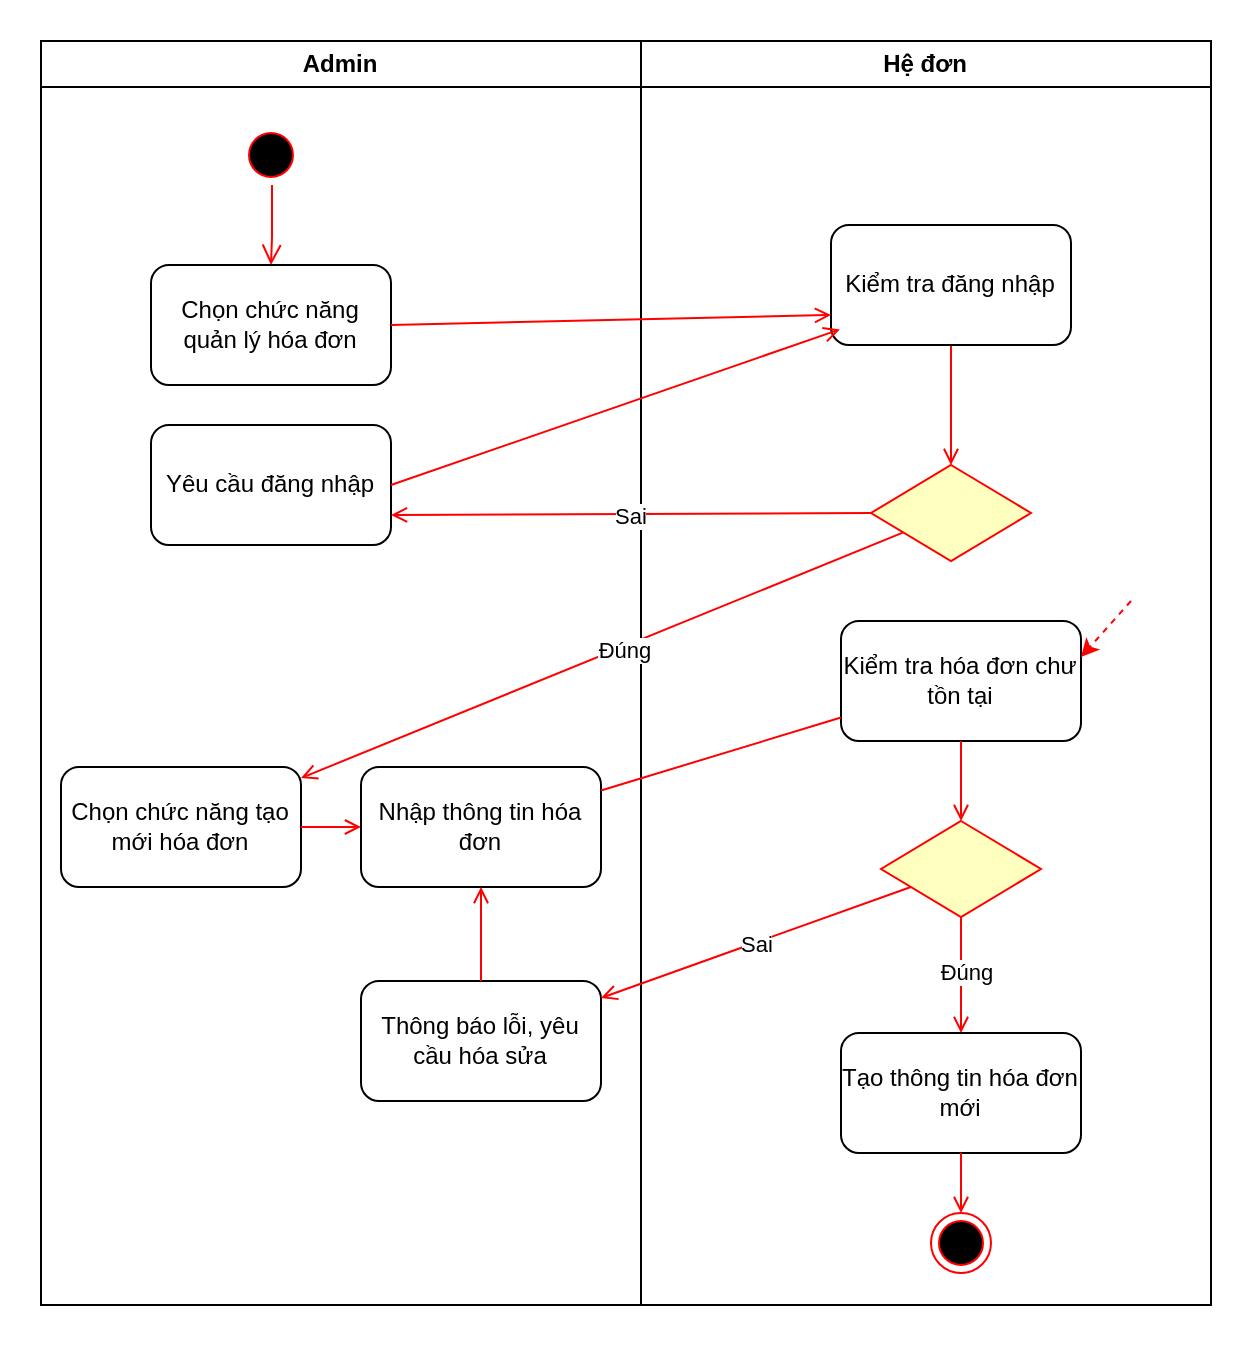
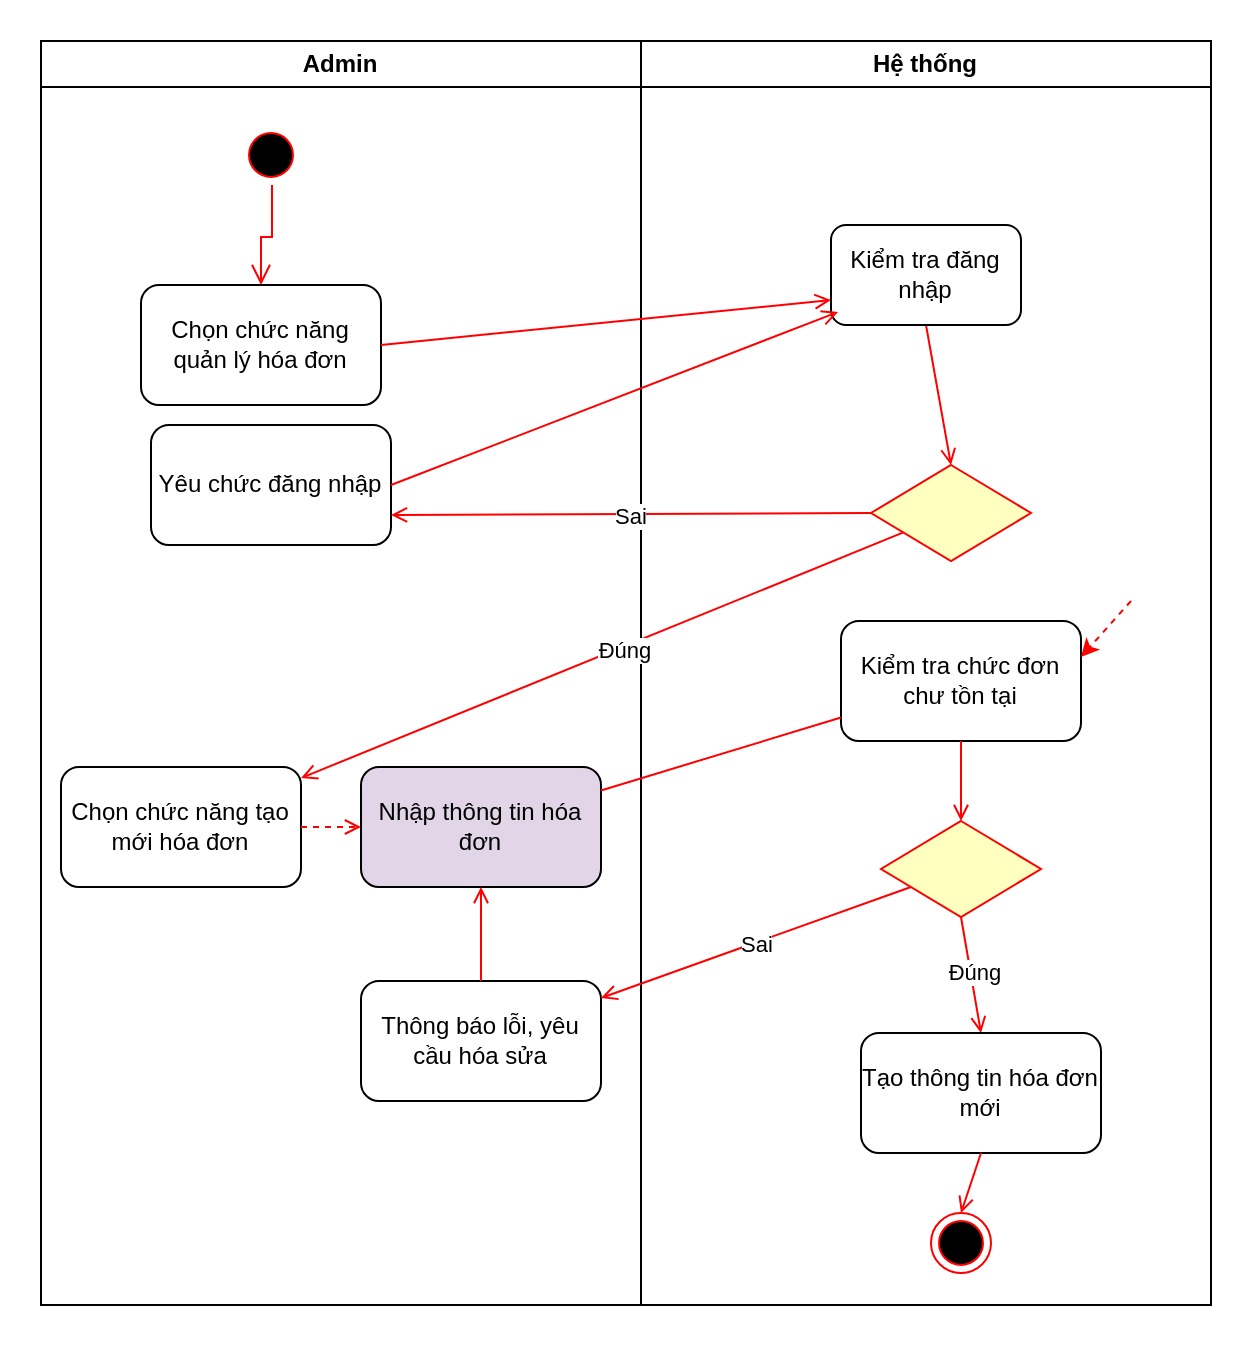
  <mxCell id="0" />
  <mxCell id="1" parent="0" />
  <mxCell id="2" value="Admin" style="swimlane;whiteSpace=wrap" parent="1" vertex="1"><mxGeometry x="20" y="20" width="300" height="632" as="geometry" /></mxCell>
  <mxCell id="3" value="" style="ellipse;shape=startState;fillColor=#000000;strokeColor=#ff0000;" parent="2" vertex="1"><mxGeometry x="100" y="42" width="30" height="30" as="geometry" /></mxCell>
  <mxCell id="4" value="" style="edgeStyle=elbowEdgeStyle;elbow=vertical;verticalAlign=bottom;endArrow=open;endSize=8;strokeColor=#FF0000;endFill=1;rounded=0;entryX=0.5;entryY=0;entryDx=0;entryDy=0;" parent="2" target="5" edge="1"><mxGeometry x="100" y="40" as="geometry"><mxPoint x="114.5" y="110" as="targetPoint" /><mxPoint x="115.5" y="72" as="sourcePoint" /><Array as="points"><mxPoint x="95" y="98" /></Array></mxGeometry></mxCell>
- <mxCell id="5" value="Chọn chức năng quản lý hóa đơn" style="rounded=1;whiteSpace=wrap;html=1;" parent="2" vertex="1"><mxGeometry x="55" y="112" width="120" height="60" as="geometry" /></mxCell>
- <mxCell id="6" value="Yêu cầu đăng nhập" style="rounded=1;whiteSpace=wrap;html=1;" parent="2" vertex="1"><mxGeometry x="55" y="192" width="120" height="60" as="geometry" /></mxCell>
+ <mxCell id="5" value="Chọn chức năng quản lý hóa đơn" style="rounded=1;whiteSpace=wrap;html=1;" parent="2" vertex="1"><mxGeometry x="50" y="122" width="120" height="60" as="geometry" /></mxCell>
+ <mxCell id="6" value="Yêu chức đăng nhập" style="rounded=1;whiteSpace=wrap;html=1;" parent="2" vertex="1"><mxGeometry x="55" y="192" width="120" height="60" as="geometry" /></mxCell>
  <mxCell id="7" value="Chọn chức năng tạo mới hóa đơn" style="rounded=1;whiteSpace=wrap;html=1;" parent="2" vertex="1"><mxGeometry x="10" y="363" width="120" height="60" as="geometry" /></mxCell>
- <mxCell id="8" value="" style="endArrow=open;strokeColor=#FF0000;endFill=1;rounded=0;exitX=1;exitY=0.5;exitDx=0;exitDy=0;entryX=0;entryY=0.5;entryDx=0;entryDy=0;" parent="2" source="7" target="9" edge="1"><mxGeometry relative="1" as="geometry"><mxPoint x="205" y="400" as="sourcePoint" /><mxPoint x="180" y="393" as="targetPoint" /><Array as="points" /></mxGeometry></mxCell>
- <mxCell id="9" value="Nhập thông tin hóa đơn" style="rounded=1;whiteSpace=wrap;html=1;" parent="2" vertex="1"><mxGeometry x="160" y="363" width="120" height="60" as="geometry" /></mxCell>
+ <mxCell id="8" value="" style="endArrow=open;strokeColor=#FF0000;endFill=1;rounded=0;exitX=1;exitY=0.5;exitDx=0;exitDy=0;entryX=0;entryY=0.5;entryDx=0;entryDy=0;dashed=1;" parent="2" source="7" target="9" edge="1"><mxGeometry relative="1" as="geometry"><mxPoint x="205" y="400" as="sourcePoint" /><mxPoint x="180" y="393" as="targetPoint" /><Array as="points" /></mxGeometry></mxCell>
+ <mxCell id="9" value="Nhập thông tin hóa đơn" style="rounded=1;whiteSpace=wrap;html=1;fillColor=#e1d5e7;" parent="2" vertex="1"><mxGeometry x="160" y="363" width="120" height="60" as="geometry" /></mxCell>
  <mxCell id="10" value="Thông báo lỗi, yêu cầu hóa sửa" style="rounded=1;whiteSpace=wrap;html=1;" parent="2" vertex="1"><mxGeometry x="160" y="470" width="120" height="60" as="geometry" /></mxCell>
  <mxCell id="11" value="" style="endArrow=open;strokeColor=#FF0000;endFill=1;rounded=0;exitX=0.5;exitY=0;exitDx=0;exitDy=0;entryX=0.5;entryY=1;entryDx=0;entryDy=0;" parent="2" source="10" target="9" edge="1"><mxGeometry relative="1" as="geometry"><mxPoint x="290" y="403" as="sourcePoint" /><mxPoint x="410" y="330" as="targetPoint" /><Array as="points" /></mxGeometry></mxCell>
- <mxCell id="12" value="Hệ đơn" style="swimlane;whiteSpace=wrap;startSize=23;" parent="1" vertex="1"><mxGeometry x="320" y="20" width="285" height="632" as="geometry" /></mxCell>
+ <mxCell id="12" value="Hệ thống" style="swimlane;whiteSpace=wrap;startSize=23;" parent="1" vertex="1"><mxGeometry x="320" y="20" width="285" height="632" as="geometry" /></mxCell>
  <mxCell id="13" value="" style="endArrow=open;strokeColor=#FF0000;endFill=1;rounded=0;exitX=0.5;exitY=1;exitDx=0;exitDy=0;entryX=0.5;entryY=0;entryDx=0;entryDy=0;" parent="12" source="14" target="15" edge="1"><mxGeometry relative="1" as="geometry"><mxPoint x="126.1" y="121.26" as="sourcePoint" /><mxPoint x="130.0" y="172.0" as="targetPoint" /><Array as="points" /></mxGeometry></mxCell>
- <mxCell id="14" value="Kiểm tra đăng nhập" style="rounded=1;whiteSpace=wrap;html=1;" parent="12" vertex="1"><mxGeometry x="95" y="92" width="120" height="60" as="geometry" /></mxCell>
+ <mxCell id="14" value="Kiểm tra đăng nhập" style="rounded=1;whiteSpace=wrap;html=1;" parent="12" vertex="1"><mxGeometry x="95" y="92" width="95" height="50" as="geometry" /></mxCell>
  <mxCell id="15" value="" style="rhombus;fillColor=#ffffc0;strokeColor=#ff0000;" parent="12" vertex="1"><mxGeometry x="115" y="212" width="80" height="48" as="geometry" /></mxCell>
  <mxCell id="16" value="" style="rhombus;fillColor=#ffffc0;strokeColor=#ff0000;" parent="12" vertex="1"><mxGeometry x="120" y="390" width="80" height="48" as="geometry" /></mxCell>
  <mxCell id="17" value="" style="endArrow=open;strokeColor=#FF0000;endFill=1;rounded=0;exitX=0.5;exitY=1;exitDx=0;exitDy=0;entryX=0.5;entryY=0;entryDx=0;entryDy=0;" parent="12" source="16" target="21" edge="1"><mxGeometry relative="1" as="geometry"><mxPoint x="159.5" y="458" as="sourcePoint" /><mxPoint x="159.5" y="510" as="targetPoint" /><Array as="points" /></mxGeometry></mxCell>
  <mxCell id="18" value="Đúng" style="edgeLabel;html=1;align=center;verticalAlign=middle;resizable=0;points=[];" parent="17" connectable="0" vertex="1"><mxGeometry x="-0.064" y="2" relative="1" as="geometry"><mxPoint as="offset" /></mxGeometry></mxCell>
- <mxCell id="19" value="Kiểm tra hóa đơn chư tồn tại" style="rounded=1;whiteSpace=wrap;html=1;" parent="12" vertex="1"><mxGeometry x="100" y="290" width="120" height="60" as="geometry" /></mxCell>
+ <mxCell id="19" value="Kiểm tra chức đơn chư tồn tại" style="rounded=1;whiteSpace=wrap;html=1;" parent="12" vertex="1"><mxGeometry x="100" y="290" width="120" height="60" as="geometry" /></mxCell>
  <mxCell id="20" value="" style="endArrow=open;strokeColor=#FF0000;endFill=1;rounded=0;entryX=0.5;entryY=0;entryDx=0;entryDy=0;" parent="12" source="19" target="16" edge="1"><mxGeometry relative="1" as="geometry"><mxPoint x="-10" y="403" as="sourcePoint" /><mxPoint x="110" y="330" as="targetPoint" /><Array as="points" /></mxGeometry></mxCell>
- <mxCell id="21" value="Tạo thông tin hóa đơn&lt;div&gt;mới&lt;/div&gt;" style="rounded=1;whiteSpace=wrap;html=1;" parent="12" vertex="1"><mxGeometry x="100" y="496" width="120" height="60" as="geometry" /></mxCell>
+ <mxCell id="21" value="Tạo thông tin hóa đơn&lt;div&gt;mới&lt;/div&gt;" style="rounded=1;whiteSpace=wrap;html=1;" parent="12" vertex="1"><mxGeometry x="110" y="496" width="120" height="60" as="geometry" /></mxCell>
  <mxCell id="22" value="" style="endArrow=open;strokeColor=#FF0000;endFill=1;rounded=0;exitX=0.5;exitY=1;exitDx=0;exitDy=0;entryX=0.5;entryY=0;entryDx=0;entryDy=0;" parent="12" source="21" target="24" edge="1"><mxGeometry relative="1" as="geometry"><mxPoint x="30" y="643" as="sourcePoint" /><mxPoint x="160" y="570" as="targetPoint" /><Array as="points" /></mxGeometry></mxCell>
  <mxCell id="23" value="" style="endArrow=classic;html=1;rounded=0;dashed=1;entryX=1;entryY=0.3;entryDx=0;entryDy=0;entryPerimeter=0;exitX=0.623;exitY=1.02;exitDx=0;exitDy=0;exitPerimeter=0;fillColor=#d80073;strokeColor=light-dark(#ff0000, #FFA9E0);" parent="12" target="19" edge="1"><mxGeometry width="50" height="50" relative="1" as="geometry"><mxPoint x="245" y="280" as="sourcePoint" /><mxPoint x="230" y="308" as="targetPoint" /></mxGeometry></mxCell>
  <mxCell id="24" value="" style="ellipse;html=1;shape=endState;fillColor=#000000;strokeColor=#ff0000;" parent="12" vertex="1"><mxGeometry x="145" y="586" width="30" height="30" as="geometry" /></mxCell>
  <mxCell id="25" value="" style="endArrow=open;strokeColor=#FF0000;endFill=1;rounded=0;exitX=1;exitY=0.5;exitDx=0;exitDy=0;entryX=0.037;entryY=0.87;entryDx=0;entryDy=0;entryPerimeter=0;" parent="1" source="6" target="14" edge="1"><mxGeometry relative="1" as="geometry"><mxPoint x="200" y="370" as="sourcePoint" /><mxPoint x="200" y="430" as="targetPoint" /><Array as="points" /></mxGeometry></mxCell>
  <mxCell id="26" value="" style="endArrow=open;strokeColor=#FF0000;endFill=1;rounded=0;exitX=1;exitY=0.5;exitDx=0;exitDy=0;entryX=0;entryY=0.75;entryDx=0;entryDy=0;" parent="1" source="5" target="14" edge="1"><mxGeometry relative="1" as="geometry"><mxPoint x="220" y="340" as="sourcePoint" /><mxPoint x="424" y="222" as="targetPoint" /><Array as="points" /></mxGeometry></mxCell>
  <mxCell id="27" value="" style="endArrow=open;strokeColor=#FF0000;endFill=1;rounded=0;exitX=0;exitY=0.5;exitDx=0;exitDy=0;entryX=1;entryY=0.75;entryDx=0;entryDy=0;" parent="1" source="15" target="6" edge="1"><mxGeometry relative="1" as="geometry"><mxPoint x="469.5" y="360" as="sourcePoint" /><mxPoint x="210" y="348" as="targetPoint" /></mxGeometry></mxCell>
  <mxCell id="28" value="Sai" style="edgeLabel;html=1;align=center;verticalAlign=middle;resizable=0;points=[];" parent="27" connectable="0" vertex="1"><mxGeometry x="0.01" y="1" relative="1" as="geometry"><mxPoint as="offset" /></mxGeometry></mxCell>
  <mxCell id="29" value="" style="endArrow=open;strokeColor=#FF0000;endFill=1;rounded=0;" parent="1" source="15" target="7" edge="1"><mxGeometry relative="1" as="geometry"><mxPoint x="290" y="408" as="sourcePoint" /><mxPoint x="195" y="330" as="targetPoint" /><Array as="points" /></mxGeometry></mxCell>
  <mxCell id="30" value="Đúng" style="edgeLabel;html=1;align=center;verticalAlign=middle;resizable=0;points=[];" parent="29" connectable="0" vertex="1"><mxGeometry x="-0.064" y="2" relative="1" as="geometry"><mxPoint as="offset" /></mxGeometry></mxCell>
  <mxCell id="31" value="" style="endArrow=none;strokeColor=#FF0000;endFill=1;rounded=0;" parent="1" source="9" target="19" edge="1"><mxGeometry relative="1" as="geometry"><mxPoint x="405" y="450" as="sourcePoint" /><mxPoint x="410" y="350" as="targetPoint" /><Array as="points" /></mxGeometry></mxCell>
  <mxCell id="32" value="" style="endArrow=open;strokeColor=#FF0000;endFill=1;rounded=0;" parent="1" source="16" target="10" edge="1"><mxGeometry relative="1" as="geometry"><mxPoint x="465" y="470" as="sourcePoint" /><mxPoint x="225" y="471" as="targetPoint" /></mxGeometry></mxCell>
  <mxCell id="33" value="Sai" style="edgeLabel;html=1;align=center;verticalAlign=middle;resizable=0;points=[];" parent="32" connectable="0" vertex="1"><mxGeometry x="0.01" y="1" relative="1" as="geometry"><mxPoint as="offset" /></mxGeometry></mxCell>
